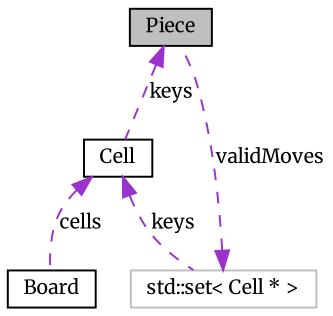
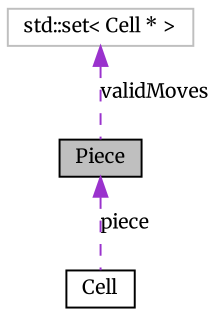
  digraph {
    fontname=Merriweather
    node [color=black fontname=Merriweather fontsize=10 shape=record]
    edge [color=darkorchid3 dir=back fontname=Merriweather fontsize=10 labelfontname=Helvetica labelfontsize=10 style=dashed]
    n1 [fillcolor=grey75 fontcolor=black height=0.2 label=Piece style=filled width=0.4]
    n2 [height=0.2 label=Cell width=0.4]
-   n3 [height=0.2 label=Board width=0.4]
    n4 [color=grey75 height=0.2 label="std::set\< Cell * \>" width=0.4]
-   n1 -> n2 [label=keys]
-   n2 -> n3 [label=cells]
-   n2 -> n4 [label=keys]
+   n1 -> n2 [label=piece]
    n4 -> n1 [label=validMoves]
  }
